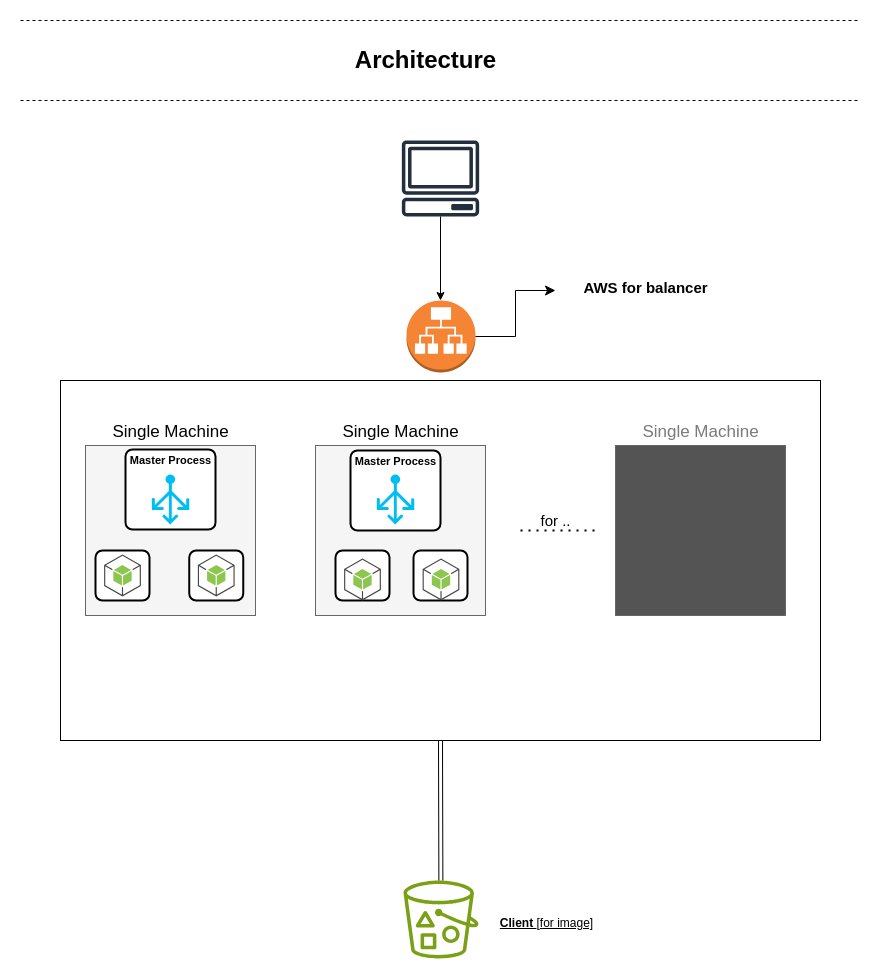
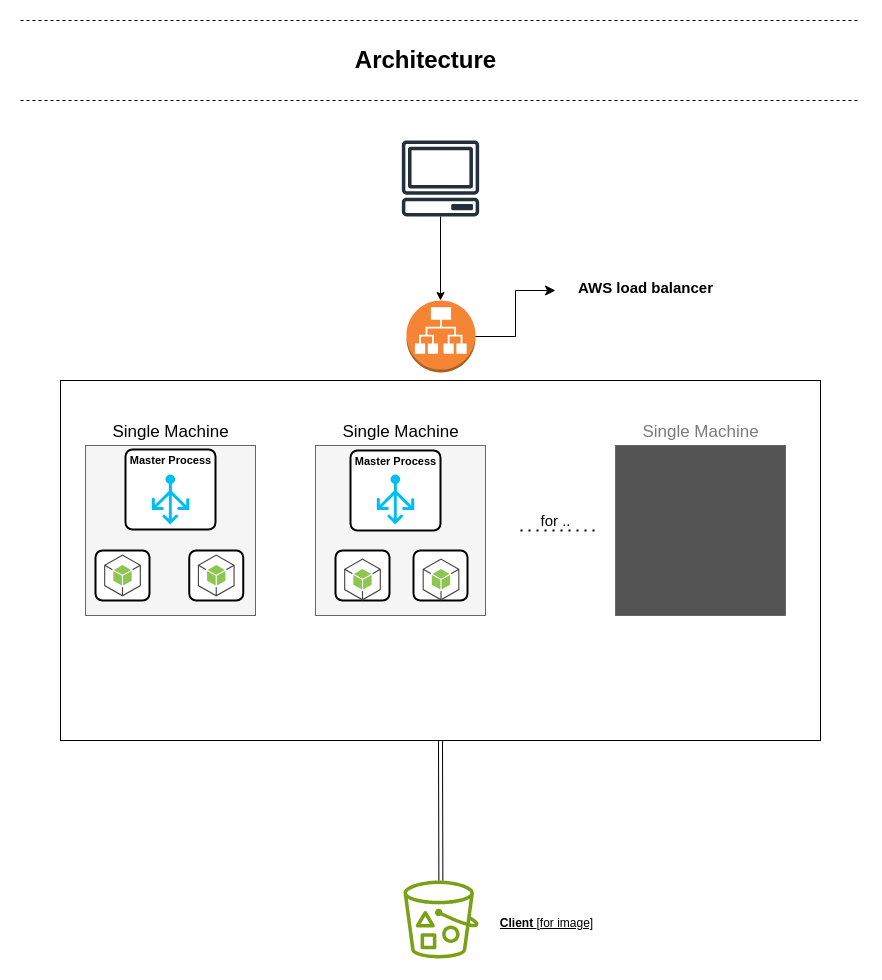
  <mxCell id="0" />
  <mxCell id="1" parent="0" />
  <mxCell id="2" value="Architecture" style="text;strokeColor=none;fillColor=none;html=1;fontSize=24;fontStyle=1;verticalAlign=middle;align=center;" vertex="1" parent="1"><mxGeometry x="345" y="40" width="160" height="40" as="geometry" /></mxCell>
  <mxCell id="3" value="" style="sketch=0;outlineConnect=0;fontColor=#232F3E;gradientColor=none;fillColor=#232F3D;strokeColor=none;dashed=0;verticalLabelPosition=bottom;verticalAlign=top;align=center;html=1;fontSize=12;fontStyle=0;aspect=fixed;pointerEvents=1;shape=mxgraph.aws4.client;" vertex="1" parent="1"><mxGeometry x="401" y="140" width="78" height="76" as="geometry" /></mxCell>
  <mxCell id="4" value="" style="endArrow=classic;html=1;rounded=0;" edge="1" parent="1" source="3"><mxGeometry width="50" height="50" relative="1" as="geometry"><mxPoint x="455" y="340" as="sourcePoint" /><mxPoint x="440" y="300" as="targetPoint" /></mxGeometry></mxCell>
  <mxCell id="5" value="" style="rounded=0;whiteSpace=wrap;html=1;" vertex="1" parent="1"><mxGeometry x="60" y="380" width="760" height="360" as="geometry" /></mxCell>
  <mxCell id="6" value="" style="outlineConnect=0;dashed=0;verticalLabelPosition=bottom;verticalAlign=top;align=center;html=1;shape=mxgraph.aws3.application_load_balancer;fillColor=#F58534;gradientColor=none;" vertex="1" parent="1"><mxGeometry x="406" y="300" width="69" height="72" as="geometry" /></mxCell>
  <mxCell id="7" value="" style="whiteSpace=wrap;html=1;aspect=fixed;fillColor=#f5f5f5;fontColor=#333333;strokeColor=#666666;" vertex="1" parent="1"><mxGeometry x="85" y="445" width="170" height="170" as="geometry" /></mxCell>
  <mxCell id="8" value="&lt;p style=&quot;line-height: 100%;&quot;&gt;&lt;span style=&quot;font-weight: normal;&quot;&gt;&lt;font style=&quot;font-size: 17px;&quot;&gt;Single Machine&lt;/font&gt;&lt;/span&gt;&lt;/p&gt;" style="text;strokeColor=none;fillColor=none;html=1;fontSize=24;fontStyle=1;verticalAlign=middle;align=center;" vertex="1" parent="1"><mxGeometry x="95" y="415" width="150" height="30" as="geometry" /></mxCell>
  <mxCell id="9" value="" style="rounded=1;whiteSpace=wrap;html=1;absoluteArcSize=1;arcSize=14;strokeWidth=2;" vertex="1" parent="1"><mxGeometry x="125" y="449" width="90" height="80" as="geometry" /></mxCell>
  <mxCell id="10" value="&lt;p style=&quot;line-height: 100%;&quot;&gt;&lt;font style=&quot;font-size: 11px;&quot;&gt;Master Process&lt;/font&gt;&lt;/p&gt;" style="text;strokeColor=none;fillColor=none;html=1;fontSize=24;fontStyle=1;verticalAlign=middle;align=center;" vertex="1" parent="1"><mxGeometry x="135" y="449" width="70" height="15" as="geometry" /></mxCell>
  <mxCell id="11" style="edgeStyle=orthogonalEdgeStyle;rounded=0;orthogonalLoop=1;jettySize=auto;html=1;exitX=0.5;exitY=1;exitDx=0;exitDy=0;" edge="1" parent="1" source="9" target="9"><mxGeometry relative="1" as="geometry" /></mxCell>
  <mxCell id="12" value="" style="verticalLabelPosition=bottom;html=1;verticalAlign=top;align=center;strokeColor=none;fillColor=#00BEF2;shape=mxgraph.azure.load_balancer_generic;pointerEvents=1;" vertex="1" parent="1"><mxGeometry x="151.25" y="474" width="37.5" height="50" as="geometry" /></mxCell>
  <mxCell id="13" value="" style="endArrow=none;dashed=1;html=1;rounded=0;" edge="1" parent="1"><mxGeometry width="50" height="50" relative="1" as="geometry"><mxPoint x="20" y="100" as="sourcePoint" /><mxPoint x="860" y="100" as="targetPoint" /></mxGeometry></mxCell>
  <mxCell id="14" value="" style="endArrow=none;dashed=1;html=1;rounded=0;" edge="1" parent="1"><mxGeometry width="50" height="50" relative="1" as="geometry"><mxPoint x="20" y="20" as="sourcePoint" /><mxPoint x="860" y="20" as="targetPoint" /></mxGeometry></mxCell>
  <mxCell id="15" value="" style="rounded=1;whiteSpace=wrap;html=1;absoluteArcSize=1;arcSize=14;strokeWidth=2;" vertex="1" parent="1"><mxGeometry x="95" y="550" width="54" height="50" as="geometry" /></mxCell>
  <mxCell id="16" value="" style="outlineConnect=0;dashed=0;verticalLabelPosition=bottom;verticalAlign=top;align=center;html=1;shape=mxgraph.aws3.android;fillColor=#8CC64F;gradientColor=none;" vertex="1" parent="1"><mxGeometry x="103.63" y="554" width="36.75" height="42" as="geometry" /></mxCell>
  <mxCell id="17" value="" style="rounded=1;whiteSpace=wrap;html=1;absoluteArcSize=1;arcSize=14;strokeWidth=2;" vertex="1" parent="1"><mxGeometry x="188.75" y="550" width="54" height="50" as="geometry" /></mxCell>
  <mxCell id="18" value="" style="outlineConnect=0;dashed=0;verticalLabelPosition=bottom;verticalAlign=top;align=center;html=1;shape=mxgraph.aws3.android;fillColor=#8CC64F;gradientColor=none;" vertex="1" parent="1"><mxGeometry x="197.37" y="554" width="36.75" height="42" as="geometry" /></mxCell>
  <mxCell id="19" value="&lt;p style=&quot;line-height: 100%;&quot;&gt;&lt;span style=&quot;font-weight: normal;&quot;&gt;&lt;font style=&quot;font-size: 17px;&quot;&gt;Single Machine&lt;/font&gt;&lt;/span&gt;&lt;/p&gt;" style="text;strokeColor=none;fillColor=none;html=1;fontSize=24;fontStyle=1;verticalAlign=middle;align=center;" vertex="1" parent="1"><mxGeometry x="325" y="415" width="150" height="30" as="geometry" /></mxCell>
  <mxCell id="20" value="" style="whiteSpace=wrap;html=1;aspect=fixed;fillColor=#f5f5f5;fontColor=#333333;strokeColor=#666666;" vertex="1" parent="1"><mxGeometry x="315" y="445" width="170" height="170" as="geometry" /></mxCell>
  <mxCell id="21" value="" style="rounded=1;whiteSpace=wrap;html=1;absoluteArcSize=1;arcSize=14;strokeWidth=2;" vertex="1" parent="1"><mxGeometry x="350" y="450" width="90" height="80" as="geometry" /></mxCell>
  <mxCell id="22" value="&lt;p style=&quot;line-height: 100%;&quot;&gt;&lt;font style=&quot;font-size: 11px;&quot;&gt;Master Process&lt;/font&gt;&lt;/p&gt;" style="text;strokeColor=none;fillColor=none;html=1;fontSize=24;fontStyle=1;verticalAlign=middle;align=center;" vertex="1" parent="1"><mxGeometry x="360" y="450" width="70" height="15" as="geometry" /></mxCell>
  <mxCell id="23" value="" style="verticalLabelPosition=bottom;html=1;verticalAlign=top;align=center;strokeColor=none;fillColor=#00BEF2;shape=mxgraph.azure.load_balancer_generic;pointerEvents=1;" vertex="1" parent="1"><mxGeometry x="376.25" y="474" width="37.5" height="50" as="geometry" /></mxCell>
  <mxCell id="24" value="" style="rounded=1;whiteSpace=wrap;html=1;absoluteArcSize=1;arcSize=14;strokeWidth=2;" vertex="1" parent="1"><mxGeometry x="335" y="550" width="54" height="50" as="geometry" /></mxCell>
  <mxCell id="25" value="" style="rounded=1;whiteSpace=wrap;html=1;absoluteArcSize=1;arcSize=14;strokeWidth=2;" vertex="1" parent="1"><mxGeometry x="413" y="550" width="54" height="50" as="geometry" /></mxCell>
  <mxCell id="26" value="" style="outlineConnect=0;dashed=0;verticalLabelPosition=bottom;verticalAlign=top;align=center;html=1;shape=mxgraph.aws3.android;fillColor=#8CC64F;gradientColor=none;" vertex="1" parent="1"><mxGeometry x="343.62" y="558" width="36.75" height="42" as="geometry" /></mxCell>
  <mxCell id="27" value="" style="outlineConnect=0;dashed=0;verticalLabelPosition=bottom;verticalAlign=top;align=center;html=1;shape=mxgraph.aws3.android;fillColor=#8CC64F;gradientColor=none;" vertex="1" parent="1"><mxGeometry x="422.13" y="558" width="36.75" height="42" as="geometry" /></mxCell>
  <mxCell id="28" value="" style="whiteSpace=wrap;html=1;aspect=fixed;fillColor=#545454;fontColor=#333333;strokeColor=#666666;" vertex="1" parent="1"><mxGeometry x="615" y="445" width="170" height="170" as="geometry" /></mxCell>
  <mxCell id="29" value="" style="endArrow=none;dashed=1;html=1;dashPattern=1 3;strokeWidth=2;rounded=0;" edge="1" parent="1"><mxGeometry width="50" height="50" relative="1" as="geometry"><mxPoint x="520" y="530" as="sourcePoint" /><mxPoint x="600" y="530" as="targetPoint" /></mxGeometry></mxCell>
  <mxCell id="30" value="&lt;p style=&quot;line-height: 100%;&quot;&gt;&lt;span style=&quot;font-size: 15px; font-weight: 400;&quot;&gt;for ..&lt;/span&gt;&lt;/p&gt;" style="text;strokeColor=none;fillColor=none;html=1;fontSize=24;fontStyle=1;verticalAlign=middle;align=center;" vertex="1" parent="1"><mxGeometry x="520" y="514" width="70" height="10" as="geometry" /></mxCell>
  <mxCell id="31" value="&lt;p style=&quot;line-height: 100%;&quot;&gt;&lt;span style=&quot;font-weight: normal;&quot;&gt;&lt;font color=&quot;#7a7a7a&quot; style=&quot;font-size: 17px;&quot;&gt;Single Machine&lt;/font&gt;&lt;/span&gt;&lt;/p&gt;" style="text;strokeColor=none;fillColor=none;html=1;fontSize=24;fontStyle=1;verticalAlign=middle;align=center;" vertex="1" parent="1"><mxGeometry x="625" y="415" width="150" height="30" as="geometry" /></mxCell>
  <mxCell id="32" value="" style="edgeStyle=elbowEdgeStyle;elbow=horizontal;endArrow=classic;html=1;curved=0;rounded=0;endSize=8;startSize=8;exitX=1;exitY=0.5;exitDx=0;exitDy=0;exitPerimeter=0;" edge="1" parent="1" source="6"><mxGeometry width="50" height="50" relative="1" as="geometry"><mxPoint x="495" y="340" as="sourcePoint" /><mxPoint x="555" y="290" as="targetPoint" /></mxGeometry></mxCell>
- <mxCell id="33" value="&lt;font style=&quot;font-size: 15px;&quot;&gt;AWS for balancer&lt;/font&gt;" style="text;strokeColor=none;fillColor=none;html=1;fontSize=24;fontStyle=1;verticalAlign=middle;align=center;" vertex="1" parent="1"><mxGeometry x="565" y="260" width="160" height="50" as="geometry" /></mxCell>
+ <mxCell id="33" value="&lt;font style=&quot;font-size: 15px;&quot;&gt;AWS load balancer&lt;/font&gt;" style="text;strokeColor=none;fillColor=none;html=1;fontSize=24;fontStyle=1;verticalAlign=middle;align=center;" vertex="1" parent="1"><mxGeometry x="565" y="260" width="160" height="50" as="geometry" /></mxCell>
  <mxCell id="34" value="" style="sketch=0;outlineConnect=0;fontColor=#232F3E;gradientColor=none;fillColor=#7AA116;strokeColor=none;dashed=0;verticalLabelPosition=bottom;verticalAlign=top;align=center;html=1;fontSize=12;fontStyle=0;aspect=fixed;pointerEvents=1;shape=mxgraph.aws4.bucket_with_objects;" vertex="1" parent="1"><mxGeometry x="403" y="880" width="75" height="78" as="geometry" /></mxCell>
  <mxCell id="35" value="" style="shape=link;html=1;rounded=0;exitX=0.5;exitY=1;exitDx=0;exitDy=0;" edge="1" parent="1" source="5" target="34"><mxGeometry width="100" relative="1" as="geometry"><mxPoint x="295" y="850" as="sourcePoint" /><mxPoint x="435" y="870" as="targetPoint" /></mxGeometry></mxCell>
  <mxCell id="36" value="&lt;u style=&quot;font-size: 12px;&quot;&gt;Client &lt;span style=&quot;font-weight: normal;&quot;&gt;[&lt;/span&gt;&lt;span style=&quot;font-weight: 400;&quot;&gt;for image]&lt;/span&gt;&lt;/u&gt;" style="text;strokeColor=none;fillColor=none;html=1;fontSize=24;fontStyle=1;verticalAlign=middle;align=center;" vertex="1" parent="1"><mxGeometry x="455" y="899" width="181.38" height="40" as="geometry" /></mxCell>
